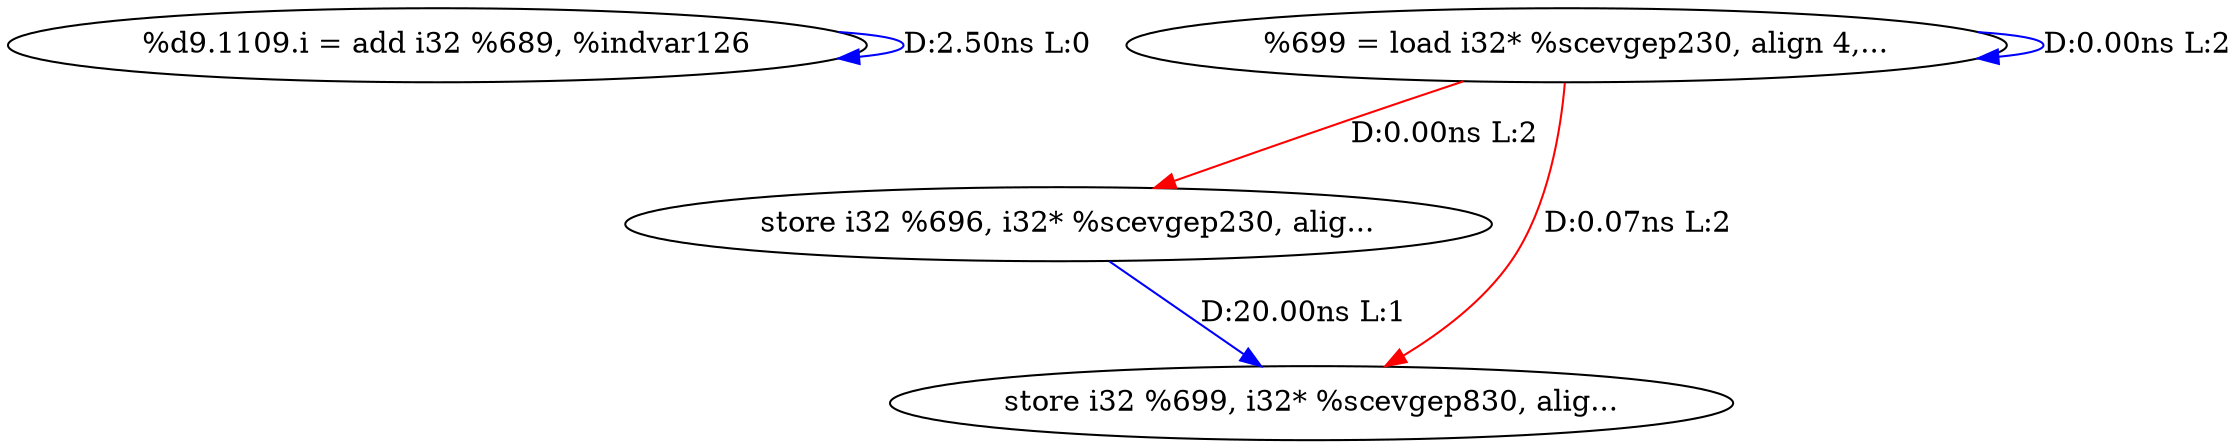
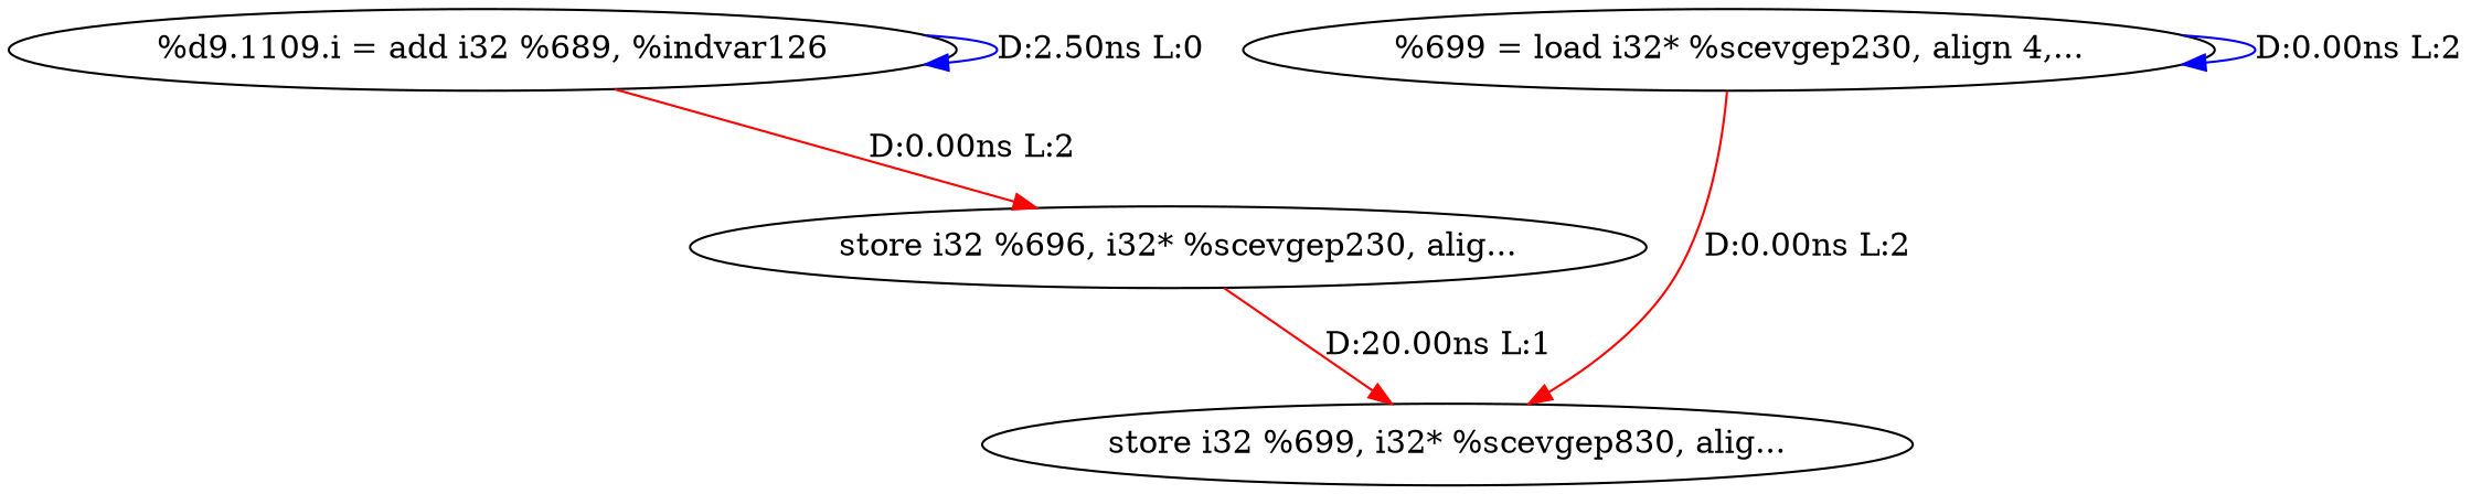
  digraph {
    edge [color=red]
    n1 [label="  %d9.1109.i = add i32 %689, %indvar126"]
    n2 [label="  %699 = load i32* %scevgep230, align 4,..."]
    n3 [label="  store i32 %696, i32* %scevgep230, alig..."]
    n4 [label="store i32 %699, i32* %scevgep830, alig..."]
    n1 -> n1 [color=blue label="D:2.50ns L:0"]
    n2 -> n2 [color=blue label="D:0.00ns L:2"]
-   n2 -> n3 [label="D:0.00ns L:2"]
-   n2 -> n4 [label="D:0.07ns L:2"]
-   n3 -> n4 [color=blue label="D:20.00ns L:1"]
+   n1 -> n3 [label="D:0.00ns L:2"]
+   n2 -> n4 [label="D:0.00ns L:2"]
+   n3 -> n4 [label="D:20.00ns L:1"]
  }
